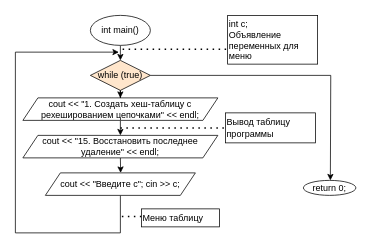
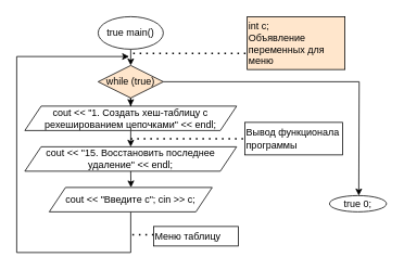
  <mxCell id="0" />
  <mxCell id="1" parent="0" />
  <mxCell id="2" style="edgeStyle=orthogonalEdgeStyle;rounded=0;orthogonalLoop=1;jettySize=auto;html=1;exitX=0.5;exitY=1;exitDx=0;exitDy=0;" edge="1" parent="1" source="3"><mxGeometry relative="1" as="geometry"><mxPoint x="160" y="80" as="targetPoint" /></mxGeometry></mxCell>
- <mxCell id="3" value="int main()" style="ellipse;whiteSpace=wrap;html=1;" vertex="1" parent="1"><mxGeometry x="120" y="20" width="80" height="40" as="geometry" /></mxCell>
+ <mxCell id="3" value="true main()" style="ellipse;whiteSpace=wrap;html=1;" vertex="1" parent="1"><mxGeometry x="120" y="20" width="80" height="40" as="geometry" /></mxCell>
  <mxCell id="4" style="edgeStyle=orthogonalEdgeStyle;rounded=0;orthogonalLoop=1;jettySize=auto;html=1;exitX=0.5;exitY=1;exitDx=0;exitDy=0;" edge="1" parent="1" source="6" target="8"><mxGeometry relative="1" as="geometry"><mxPoint x="160.333" y="140" as="targetPoint" /></mxGeometry></mxCell>
  <mxCell id="5" style="edgeStyle=orthogonalEdgeStyle;rounded=0;orthogonalLoop=1;jettySize=auto;html=1;exitX=1;exitY=0.5;exitDx=0;exitDy=0;" edge="1" parent="1" source="6"><mxGeometry relative="1" as="geometry"><mxPoint x="440" y="240" as="targetPoint" /></mxGeometry></mxCell>
  <mxCell id="6" value="while (true)" style="rhombus;whiteSpace=wrap;html=1;fillColor=#ffe6cc;" vertex="1" parent="1"><mxGeometry x="120" y="80" width="80" height="40" as="geometry" /></mxCell>
  <mxCell id="7" style="edgeStyle=orthogonalEdgeStyle;rounded=0;orthogonalLoop=1;jettySize=auto;html=1;exitX=0.5;exitY=1;exitDx=0;exitDy=0;entryX=0.5;entryY=0;entryDx=0;entryDy=0;" edge="1" parent="1" source="8" target="11"><mxGeometry relative="1" as="geometry" /></mxCell>
  <mxCell id="8" value="&lt;div&gt;&#09;&#09;cout &amp;lt;&amp;lt; &quot;1. Создать хеш-таблицу с рехешированием цепочками&quot; &amp;lt;&amp;lt; endl;&lt;/div&gt;" style="shape=parallelogram;perimeter=parallelogramPerimeter;whiteSpace=wrap;html=1;fixedSize=1;" vertex="1" parent="1"><mxGeometry x="30.01" y="130" width="259.99" height="30" as="geometry" /></mxCell>
  <mxCell id="9" style="edgeStyle=orthogonalEdgeStyle;rounded=0;orthogonalLoop=1;jettySize=auto;html=1;exitX=0.5;exitY=1;exitDx=0;exitDy=0;" edge="1" parent="1" source="16"><mxGeometry relative="1" as="geometry"><mxPoint x="158" y="300" as="sourcePoint" /><mxPoint x="158" y="69" as="targetPoint" /><Array as="points"><mxPoint x="160" y="310" /><mxPoint x="20" y="310" /><mxPoint x="20" y="69" /></Array></mxGeometry></mxCell>
  <mxCell id="10" style="edgeStyle=orthogonalEdgeStyle;rounded=0;orthogonalLoop=1;jettySize=auto;html=1;exitX=0.5;exitY=1;exitDx=0;exitDy=0;" edge="1" parent="1" source="11"><mxGeometry relative="1" as="geometry"><mxPoint x="160.333" y="230" as="targetPoint" /></mxGeometry></mxCell>
  <mxCell id="11" value="&lt;div&gt;&#09;&#09;cout &amp;lt;&amp;lt; &quot;15. Восстановить последнее удаление&quot; &amp;lt;&amp;lt; endl;&lt;/div&gt;" style="shape=parallelogram;perimeter=parallelogramPerimeter;whiteSpace=wrap;html=1;fixedSize=1;" vertex="1" parent="1"><mxGeometry x="30" y="180" width="259.99" height="30" as="geometry" /></mxCell>
  <mxCell id="12" value="" style="endArrow=none;dashed=1;html=1;dashPattern=1 3;strokeWidth=2;rounded=0;" edge="1" parent="1"><mxGeometry width="50" height="50" relative="1" as="geometry"><mxPoint x="160" y="170" as="sourcePoint" /><mxPoint x="300" y="170" as="targetPoint" /></mxGeometry></mxCell>
- <mxCell id="13" value="Вывод таблицу программы" style="rounded=0;whiteSpace=wrap;html=1;align=left;" vertex="1" parent="1"><mxGeometry x="300" y="150" width="120" height="40" as="geometry" /></mxCell>
+ <mxCell id="13" value="Вывод функционала программы" style="rounded=0;whiteSpace=wrap;html=1;align=left;" vertex="1" parent="1"><mxGeometry x="300" y="150" width="120" height="40" as="geometry" /></mxCell>
  <mxCell id="14" value="" style="endArrow=none;dashed=1;html=1;dashPattern=1 3;strokeWidth=2;rounded=0;" edge="1" parent="1"><mxGeometry width="50" height="50" relative="1" as="geometry"><mxPoint x="163" y="65" as="sourcePoint" /><mxPoint x="303" y="65" as="targetPoint" /></mxGeometry></mxCell>
- <mxCell id="15" value="int c;&lt;br&gt;Объявление переменных для меню" style="rounded=0;whiteSpace=wrap;html=1;align=left;" vertex="1" parent="1"><mxGeometry x="303" y="20" width="120" height="65" as="geometry" /></mxCell>
+ <mxCell id="15" value="int c;&lt;br&gt;Объявление переменных для меню" style="rounded=0;whiteSpace=wrap;html=1;align=left;fillColor=#ffe6cc;" vertex="1" parent="1"><mxGeometry x="303" y="20" width="120" height="65" as="geometry" /></mxCell>
  <mxCell id="16" value="&lt;div&gt;&#09;&#09;cout &amp;lt;&amp;lt; &quot;Введите c&quot;; cin &amp;gt;&amp;gt; c;&lt;/div&gt;" style="shape=parallelogram;perimeter=parallelogramPerimeter;whiteSpace=wrap;html=1;fixedSize=1;" vertex="1" parent="1"><mxGeometry x="59.99" y="230" width="200.01" height="30" as="geometry" /></mxCell>
  <mxCell id="17" value="" style="endArrow=none;dashed=1;html=1;dashPattern=1 3;strokeWidth=2;rounded=0;" edge="1" parent="1"><mxGeometry width="50" height="50" relative="1" as="geometry"><mxPoint x="162" y="288" as="sourcePoint" /><mxPoint x="190" y="288" as="targetPoint" /></mxGeometry></mxCell>
  <mxCell id="18" value="Меню таблицу" style="rounded=0;whiteSpace=wrap;html=1;align=left;" vertex="1" parent="1"><mxGeometry x="188" y="278" width="104" height="24" as="geometry" /></mxCell>
- <mxCell id="19" value="return 0;" style="ellipse;whiteSpace=wrap;html=1;" vertex="1" parent="1"><mxGeometry x="404" y="240" width="70" height="20" as="geometry" /></mxCell>
+ <mxCell id="19" value="true 0;" style="ellipse;whiteSpace=wrap;html=1;" vertex="1" parent="1"><mxGeometry x="404" y="240" width="70" height="20" as="geometry" /></mxCell>
